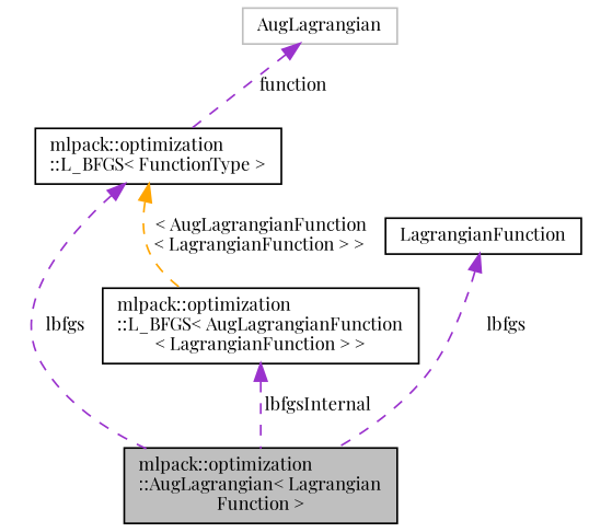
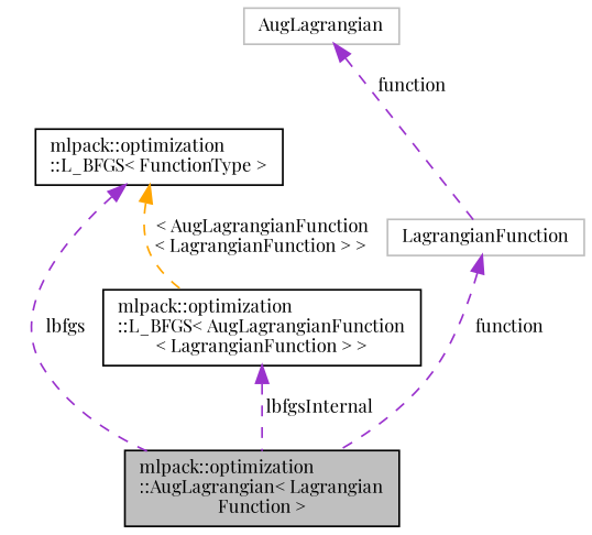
  digraph {
    fontname="Playfair Display"
    rankdir=TB
    node [color=black fillcolor=white fontname="Playfair Display" fontsize=10 shape=record style=filled]
    edge [color=darkorchid3 dir=back fontname="Playfair Display" fontsize=10 labelfontname=Helvetica labelfontsize=10 style=dashed]
    n1 [fillcolor=grey75 fontcolor=black height=0.2 label="mlpack::optimization\l::AugLagrangian\< Lagrangian\lFunction \>" width=0.4]
    n2 [height=0.2 label="mlpack::optimization\l::L_BFGS\< FunctionType \>" width=0.4]
    n3 [height=0.2 label="mlpack::optimization\l::L_BFGS\< AugLagrangianFunction\l\< LagrangianFunction \> \>" width=0.4]
    n4 [color=grey75 height=0.2 label=AugLagrangian width=0.4]
-   n5 [height=0.2 label=LagrangianFunction width=0.4]
+   n5 [color=grey75 height=0.2 label=LagrangianFunction width=0.4]
    n2 -> n1 [label=" lbfgs"]
    n2 -> n3 [color=orange label=" \< AugLagrangianFunction\l\< LagrangianFunction \> \>"]
    n3 -> n1 [label=" lbfgsInternal"]
-   n4 -> n2 [label=" function"]
-   n5 -> n1 [label=" lbfgs"]
+   n4 -> n5 [label=" function"]
+   n5 -> n1 [label=" function"]
  }
